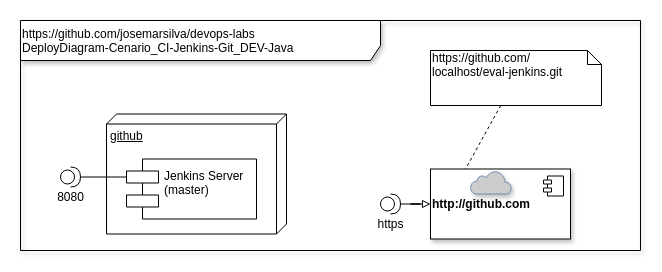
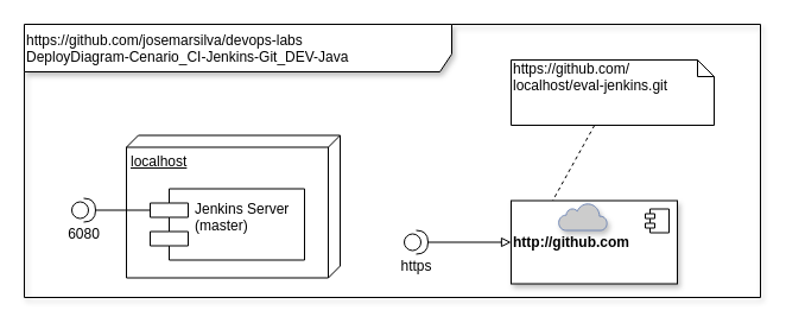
  <mxCell id="0" />
  <mxCell id="1" parent="0" />
  <mxCell id="2" value="https://github.com/josemarsilva/devops-labs&lt;br&gt;DeployDiagram-Cenario_CI-Jenkins-Git_DEV-Java" style="shape=umlFrame;whiteSpace=wrap;html=1;shadow=1;width=360;height=40;align=left;verticalAlign=top;" parent="1" vertex="1"><mxGeometry width="620" height="230" as="geometry" x="20" y="20" /></mxCell>
  <mxCell id="3" value="&lt;b&gt;http://github.com&lt;/b&gt;" style="html=1;shadow=1;align=left;" parent="1" vertex="1"><mxGeometry x="430" y="168.5" width="140" height="70" as="geometry" /></mxCell>
  <mxCell id="4" value="" style="shape=component;jettyWidth=8;jettyHeight=4;" parent="3" vertex="1"><mxGeometry x="1" width="20" height="20" relative="1" as="geometry"><mxPoint x="-27" y="7" as="offset" /></mxGeometry></mxCell>
  <mxCell id="5" value="" style="html=1;outlineConnect=0;fillColor=#CCCCCC;strokeColor=#6881B3;gradientColor=none;gradientDirection=north;strokeWidth=2;shape=mxgraph.networks.cloud;fontColor=#ffffff;shadow=1;align=left;" parent="3" vertex="1"><mxGeometry x="40" y="2" width="41" height="23" as="geometry" /></mxCell>
  <mxCell id="6" style="edgeStyle=orthogonalEdgeStyle;rounded=0;html=1;exitX=0;exitY=0.25;entryX=0;entryY=0.25;jettySize=auto;orthogonalLoop=1;" parent="1" source="3" target="3" edge="1"><mxGeometry relative="1" as="geometry" /></mxCell>
- <mxCell id="7" value="github" style="verticalAlign=top;align=left;spacingTop=8;spacingLeft=2;spacingRight=12;shape=cube;size=10;direction=south;fontStyle=4;html=1;" parent="1" vertex="1"><mxGeometry x="106" y="113.5" width="180" height="120" as="geometry" /></mxCell>
+ <mxCell id="7" value="localhost" style="verticalAlign=top;align=left;spacingTop=8;spacingLeft=2;spacingRight=12;shape=cube;size=10;direction=south;fontStyle=4;html=1;" parent="1" vertex="1"><mxGeometry x="106" y="113.5" width="180" height="120" as="geometry" /></mxCell>
  <mxCell id="8" value="Jenkins Server&#10;(master)&#10;" style="shape=component;align=left;spacingLeft=36;" parent="1" vertex="1"><mxGeometry x="126" y="158.5" width="130" height="60" as="geometry" /></mxCell>
  <mxCell id="9" style="edgeStyle=orthogonalEdgeStyle;rounded=0;orthogonalLoop=1;jettySize=auto;html=1;entryX=0;entryY=0.5;entryDx=0;entryDy=0;endArrow=block;endFill=0;" parent="1" source="10" target="3" edge="1"><mxGeometry relative="1" as="geometry" /></mxCell>
- <mxCell id="10" value="https" style="shape=providedRequiredInterface;html=1;verticalLabelPosition=bottom;" parent="1" vertex="1"><mxGeometry x="380" y="193.5" width="20" height="20" as="geometry" /></mxCell>
+ <mxCell id="10" value="https" style="shape=providedRequiredInterface;html=1;verticalLabelPosition=bottom;" parent="1" vertex="1"><mxGeometry x="340" y="193.5" width="20" height="20" as="geometry" /></mxCell>
  <mxCell id="11" style="edgeStyle=none;rounded=0;orthogonalLoop=1;jettySize=auto;html=1;entryX=0;entryY=0.3;entryDx=0;entryDy=0;endArrow=none;endFill=0;" parent="1" source="12" target="8" edge="1"><mxGeometry relative="1" as="geometry" /></mxCell>
- <mxCell id="12" value="8080" style="shape=providedRequiredInterface;html=1;verticalLabelPosition=bottom;" parent="1" vertex="1"><mxGeometry x="60" y="166.5" width="20" height="20" as="geometry" /></mxCell>
+ <mxCell id="12" value="6080" style="shape=providedRequiredInterface;html=1;verticalLabelPosition=bottom;" parent="1" vertex="1"><mxGeometry x="60" y="166.5" width="20" height="20" as="geometry" /></mxCell>
  <mxCell id="13" style="edgeStyle=none;rounded=0;orthogonalLoop=1;jettySize=auto;html=1;entryX=0.25;entryY=0;entryDx=0;entryDy=0;endArrow=none;endFill=0;dashed=1;" parent="1" source="14" target="3" edge="1"><mxGeometry relative="1" as="geometry" /></mxCell>
  <mxCell id="14" value="https://github.com/&lt;br&gt;localhost/eval-jenkins.git" style="shape=note;whiteSpace=wrap;html=1;size=14;verticalAlign=top;align=left;spacingTop=-6;" parent="1" vertex="1"><mxGeometry x="430" y="50" width="171" height="55" as="geometry" /></mxCell>
  <mxCell id="15" value="Untitled Layer" parent="0" />
